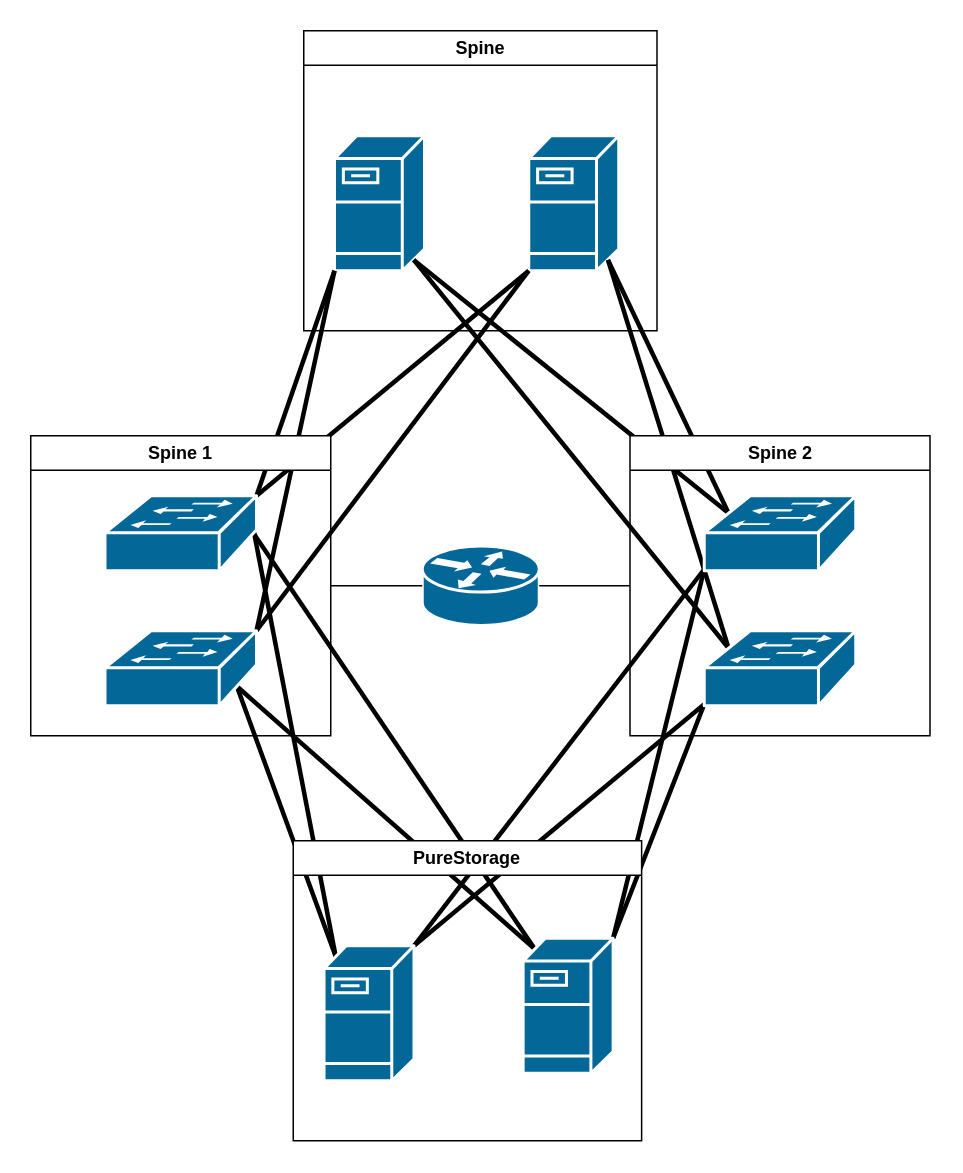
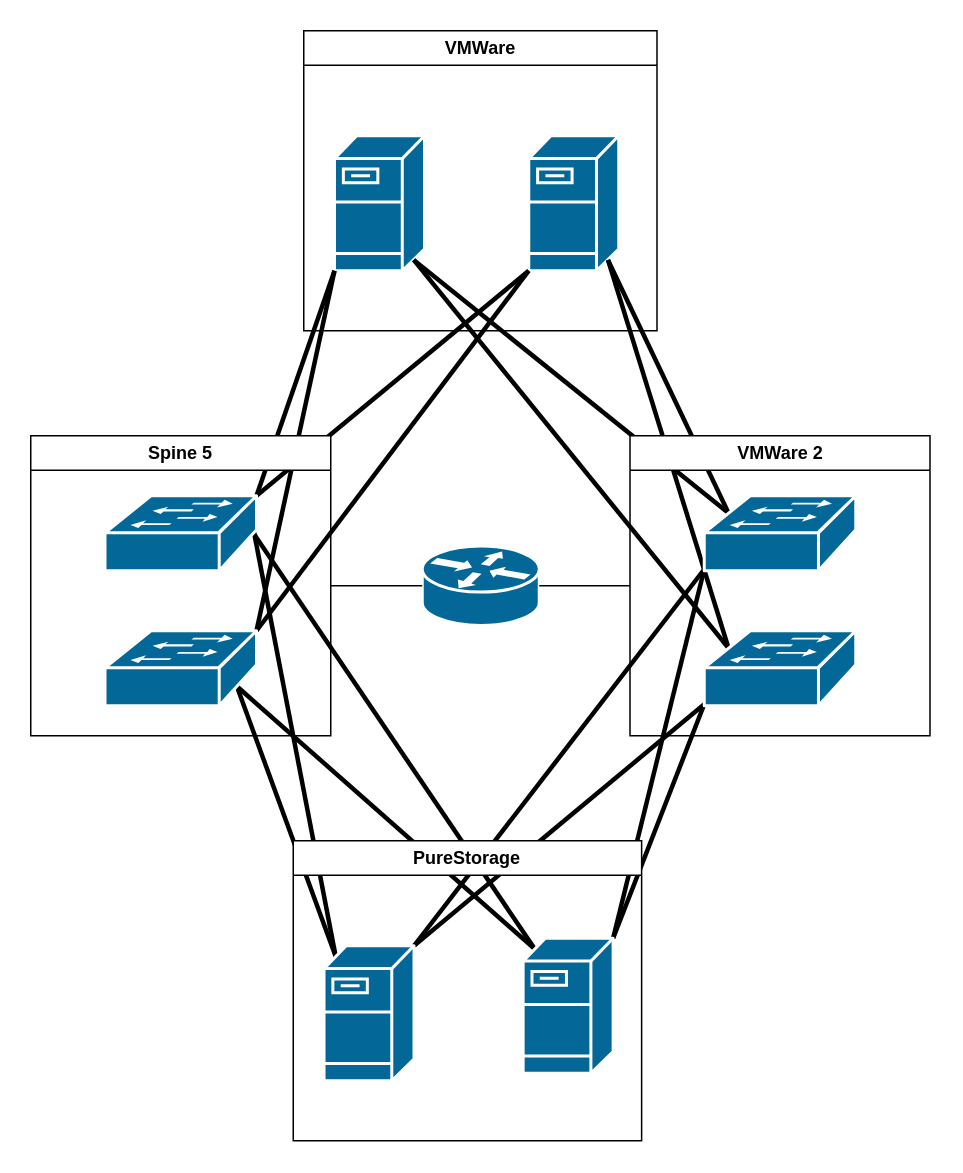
  <mxCell id="0" />
  <mxCell id="1" parent="0" />
  <mxCell id="2" value="" style="shape=mxgraph.cisco.routers.router;sketch=0;html=1;pointerEvents=1;dashed=0;fillColor=#036897;strokeColor=#ffffff;strokeWidth=2;verticalLabelPosition=bottom;verticalAlign=top;align=center;outlineConnect=0;" vertex="1" parent="1"><mxGeometry x="281" y="363.5" width="78" height="53" as="geometry" /></mxCell>
  <mxCell id="3" value="" style="endArrow=none;html=1;rounded=0;entryX=1;entryY=0.5;entryDx=0;entryDy=0;exitX=0;exitY=0.5;exitDx=0;exitDy=0;exitPerimeter=0;" edge="1" parent="1" source="2" target="34"><mxGeometry width="50" height="50" relative="1" as="geometry"><mxPoint x="325" y="528.5" as="sourcePoint" /><mxPoint x="325" y="360.5" as="targetPoint" /></mxGeometry></mxCell>
  <mxCell id="4" value="" style="endArrow=none;html=1;rounded=0;entryX=0;entryY=0.5;entryDx=0;entryDy=0;exitX=1;exitY=0.5;exitDx=0;exitDy=0;exitPerimeter=0;" edge="1" parent="1" source="2" target="30"><mxGeometry width="50" height="50" relative="1" as="geometry"><mxPoint x="325" y="528.5" as="sourcePoint" /><mxPoint x="325" y="360.5" as="targetPoint" /></mxGeometry></mxCell>
- <mxCell id="5" value="Spine" style="swimlane;whiteSpace=wrap;html=1;" vertex="1" parent="1"><mxGeometry x="202" y="20" width="235.5" height="200" as="geometry" /></mxCell>
+ <mxCell id="5" value="VMWare" style="swimlane;whiteSpace=wrap;html=1;" vertex="1" parent="1"><mxGeometry x="202" y="20" width="235.5" height="200" as="geometry" /></mxCell>
  <mxCell id="6" value="" style="shape=mxgraph.cisco.servers.fileserver;sketch=0;html=1;pointerEvents=1;dashed=0;fillColor=#036897;strokeColor=#ffffff;strokeWidth=2;verticalLabelPosition=bottom;verticalAlign=top;align=center;outlineConnect=0;" vertex="1" parent="5"><mxGeometry x="20.5" y="70" width="60" height="90" as="geometry" /></mxCell>
  <mxCell id="7" value="" style="shape=mxgraph.cisco.servers.fileserver;sketch=0;html=1;pointerEvents=1;dashed=0;fillColor=#036897;strokeColor=#ffffff;strokeWidth=2;verticalLabelPosition=bottom;verticalAlign=top;align=center;outlineConnect=0;" vertex="1" parent="5"><mxGeometry x="150" y="70" width="60" height="90" as="geometry" /></mxCell>
  <mxCell id="8" value="" style="endArrow=none;html=1;rounded=0;exitX=0.13;exitY=0.08;exitDx=0;exitDy=0;exitPerimeter=0;strokeWidth=3;strokeColor=light-dark(#000000,#FF99CC);" edge="1" parent="1" source="17"><mxGeometry width="50" height="50" relative="1" as="geometry"><mxPoint x="295" y="570" as="sourcePoint" /><mxPoint x="168" y="350" as="targetPoint" /></mxGeometry></mxCell>
  <mxCell id="9" value="" style="endArrow=none;html=1;rounded=0;entryX=0.87;entryY=0.74;entryDx=0;entryDy=0;entryPerimeter=0;exitX=0.13;exitY=0.08;exitDx=0;exitDy=0;exitPerimeter=0;strokeWidth=3;strokeColor=light-dark(#000000,#FF99CC);" edge="1" parent="1" source="17" target="33"><mxGeometry width="50" height="50" relative="1" as="geometry"><mxPoint x="325" y="628.5" as="sourcePoint" /><mxPoint x="325" y="460.5" as="targetPoint" /></mxGeometry></mxCell>
  <mxCell id="10" value="" style="endArrow=none;html=1;rounded=0;exitX=0.13;exitY=0.08;exitDx=0;exitDy=0;exitPerimeter=0;entryX=0.87;entryY=0.74;entryDx=0;entryDy=0;entryPerimeter=0;strokeWidth=3;strokeColor=light-dark(#000000,#FF99CC);" edge="1" parent="1" source="18" target="33"><mxGeometry width="50" height="50" relative="1" as="geometry"><mxPoint x="325" y="628.5" as="sourcePoint" /><mxPoint x="325" y="460.5" as="targetPoint" /></mxGeometry></mxCell>
  <mxCell id="11" value="" style="endArrow=none;html=1;rounded=0;entryX=0.98;entryY=0.5;entryDx=0;entryDy=0;entryPerimeter=0;exitX=0.13;exitY=0.08;exitDx=0;exitDy=0;exitPerimeter=0;strokeWidth=3;strokeColor=light-dark(#000000,#FF99CC);" edge="1" parent="1" source="18" target="32"><mxGeometry width="50" height="50" relative="1" as="geometry"><mxPoint x="325" y="628.5" as="sourcePoint" /><mxPoint x="325" y="460.5" as="targetPoint" /></mxGeometry></mxCell>
  <mxCell id="12" value="" style="endArrow=none;html=1;rounded=0;entryX=0;entryY=0.98;entryDx=0;entryDy=0;entryPerimeter=0;exitX=1;exitY=0;exitDx=0;exitDy=0;exitPerimeter=0;strokeColor=light-dark(#000000,#FF99CC);strokeWidth=3;" edge="1" parent="1" source="17" target="29"><mxGeometry width="50" height="50" relative="1" as="geometry"><mxPoint x="325" y="628.5" as="sourcePoint" /><mxPoint x="325" y="460.5" as="targetPoint" /></mxGeometry></mxCell>
  <mxCell id="13" value="" style="endArrow=none;html=1;rounded=0;entryX=0;entryY=0.98;entryDx=0;entryDy=0;entryPerimeter=0;exitX=1;exitY=0;exitDx=0;exitDy=0;exitPerimeter=0;strokeWidth=3;strokeColor=light-dark(#000000,#FF99CC);" edge="1" parent="1" source="17" target="28"><mxGeometry width="50" height="50" relative="1" as="geometry"><mxPoint x="325" y="628.5" as="sourcePoint" /><mxPoint x="325" y="460.5" as="targetPoint" /></mxGeometry></mxCell>
  <mxCell id="14" value="" style="endArrow=none;html=1;rounded=0;entryX=0;entryY=0.98;entryDx=0;entryDy=0;entryPerimeter=0;exitX=1;exitY=0;exitDx=0;exitDy=0;exitPerimeter=0;strokeColor=light-dark(#000000,#FF99CC);strokeWidth=3;" edge="1" parent="1" source="18" target="28"><mxGeometry width="50" height="50" relative="1" as="geometry"><mxPoint x="325" y="628.5" as="sourcePoint" /><mxPoint x="325" y="460.5" as="targetPoint" /></mxGeometry></mxCell>
  <mxCell id="15" value="" style="endArrow=none;html=1;rounded=0;entryX=0;entryY=0.98;entryDx=0;entryDy=0;entryPerimeter=0;exitX=1;exitY=0;exitDx=0;exitDy=0;exitPerimeter=0;strokeWidth=3;strokeColor=light-dark(#000000,#FF99CC);" edge="1" parent="1" source="18" target="29"><mxGeometry width="50" height="50" relative="1" as="geometry"><mxPoint x="325" y="628.5" as="sourcePoint" /><mxPoint x="325" y="460.5" as="targetPoint" /></mxGeometry></mxCell>
  <mxCell id="16" value="PureStorage" style="swimlane;whiteSpace=wrap;html=1;" vertex="1" parent="1"><mxGeometry x="195" y="560" width="232.25" height="200" as="geometry" /></mxCell>
  <mxCell id="17" value="" style="shape=mxgraph.cisco.servers.fileserver;sketch=0;html=1;pointerEvents=1;dashed=0;fillColor=#036897;strokeColor=#ffffff;strokeWidth=2;verticalLabelPosition=bottom;verticalAlign=top;align=center;outlineConnect=0;" vertex="1" parent="16"><mxGeometry x="20.5" y="70" width="60" height="90" as="geometry" /></mxCell>
  <mxCell id="18" value="" style="shape=mxgraph.cisco.servers.fileserver;sketch=0;html=1;pointerEvents=1;dashed=0;fillColor=#036897;strokeColor=#ffffff;strokeWidth=2;verticalLabelPosition=bottom;verticalAlign=top;align=center;outlineConnect=0;" vertex="1" parent="16"><mxGeometry x="153.25" y="65" width="60" height="90" as="geometry" /></mxCell>
  <mxCell id="19" value="" style="endArrow=none;html=1;rounded=0;entryX=0;entryY=1;entryDx=0;entryDy=0;entryPerimeter=0;exitX=1;exitY=0;exitDx=0;exitDy=0;exitPerimeter=0;strokeWidth=3;strokeColor=light-dark(#000000,#99FF99);" edge="1" parent="1" source="32" target="6"><mxGeometry width="50" height="50" relative="1" as="geometry"><mxPoint x="325" y="428.5" as="sourcePoint" /><mxPoint x="325" y="260.5" as="targetPoint" /></mxGeometry></mxCell>
  <mxCell id="20" value="" style="endArrow=none;html=1;rounded=0;entryX=0.88;entryY=0.92;entryDx=0;entryDy=0;entryPerimeter=0;exitX=0.16;exitY=0.23;exitDx=0;exitDy=0;exitPerimeter=0;strokeColor=light-dark(#000000,#99FF99);strokeWidth=3;" edge="1" parent="1" source="28" target="6"><mxGeometry width="50" height="50" relative="1" as="geometry"><mxPoint x="325" y="428.5" as="sourcePoint" /><mxPoint x="325" y="260.5" as="targetPoint" /></mxGeometry></mxCell>
  <mxCell id="21" value="" style="endArrow=none;html=1;rounded=0;entryX=0.88;entryY=0.92;entryDx=0;entryDy=0;entryPerimeter=0;exitX=0.16;exitY=0.23;exitDx=0;exitDy=0;exitPerimeter=0;strokeColor=light-dark(#000000,#99FF99);strokeWidth=3;" edge="1" parent="1" source="28" target="7"><mxGeometry width="50" height="50" relative="1" as="geometry"><mxPoint x="475" y="230" as="sourcePoint" /><mxPoint x="325" y="260.5" as="targetPoint" /></mxGeometry></mxCell>
  <mxCell id="22" value="" style="endArrow=none;html=1;rounded=0;entryX=0.88;entryY=0.92;entryDx=0;entryDy=0;entryPerimeter=0;exitX=0.16;exitY=0.23;exitDx=0;exitDy=0;exitPerimeter=0;strokeColor=light-dark(#000000,#99FF99);strokeWidth=3;" edge="1" parent="1" source="29" target="6"><mxGeometry width="50" height="50" relative="1" as="geometry"><mxPoint x="325" y="428.5" as="sourcePoint" /><mxPoint x="325" y="260.5" as="targetPoint" /></mxGeometry></mxCell>
  <mxCell id="23" value="" style="endArrow=none;html=1;rounded=0;entryX=0.88;entryY=0.92;entryDx=0;entryDy=0;entryPerimeter=0;exitX=0.16;exitY=0.23;exitDx=0;exitDy=0;exitPerimeter=0;strokeColor=light-dark(#000000,#99FF99);strokeWidth=3;" edge="1" parent="1" source="29" target="7"><mxGeometry width="50" height="50" relative="1" as="geometry"><mxPoint x="325" y="428.5" as="sourcePoint" /><mxPoint x="325" y="260.5" as="targetPoint" /></mxGeometry></mxCell>
  <mxCell id="24" value="" style="endArrow=none;html=1;rounded=0;entryX=0;entryY=1;entryDx=0;entryDy=0;entryPerimeter=0;exitX=1;exitY=0;exitDx=0;exitDy=0;exitPerimeter=0;strokeWidth=3;strokeColor=light-dark(#000000,#99FF99);" edge="1" parent="1" source="33" target="6"><mxGeometry width="50" height="50" relative="1" as="geometry"><mxPoint x="295" y="370" as="sourcePoint" /><mxPoint x="345" y="320" as="targetPoint" /></mxGeometry></mxCell>
  <mxCell id="25" value="" style="endArrow=none;html=1;rounded=0;entryX=0;entryY=1;entryDx=0;entryDy=0;entryPerimeter=0;exitX=1;exitY=0;exitDx=0;exitDy=0;exitPerimeter=0;strokeWidth=3;strokeColor=light-dark(#000000,#99FF99);" edge="1" parent="1" source="32" target="7"><mxGeometry width="50" height="50" relative="1" as="geometry"><mxPoint x="295" y="370" as="sourcePoint" /><mxPoint x="345" y="320" as="targetPoint" /></mxGeometry></mxCell>
  <mxCell id="26" value="" style="endArrow=none;html=1;rounded=0;entryX=0;entryY=1;entryDx=0;entryDy=0;entryPerimeter=0;exitX=1;exitY=0;exitDx=0;exitDy=0;exitPerimeter=0;strokeColor=light-dark(#000000,#99FF99);strokeWidth=3;" edge="1" parent="1" source="33" target="7"><mxGeometry width="50" height="50" relative="1" as="geometry"><mxPoint x="295" y="370" as="sourcePoint" /><mxPoint x="345" y="320" as="targetPoint" /></mxGeometry></mxCell>
  <mxCell id="27" value="" style="group" vertex="1" connectable="0" parent="1"><mxGeometry x="419.5" y="290" width="200" height="200" as="geometry" /></mxCell>
  <mxCell id="28" value="" style="shape=mxgraph.cisco.switches.workgroup_switch;sketch=0;html=1;pointerEvents=1;dashed=0;fillColor=#036897;strokeColor=#ffffff;strokeWidth=2;verticalLabelPosition=bottom;verticalAlign=top;align=center;outlineConnect=0;" vertex="1" parent="27"><mxGeometry x="49.5" y="40" width="101" height="50" as="geometry" /></mxCell>
  <mxCell id="29" value="" style="shape=mxgraph.cisco.switches.workgroup_switch;sketch=0;html=1;pointerEvents=1;dashed=0;fillColor=#036897;strokeColor=#ffffff;strokeWidth=2;verticalLabelPosition=bottom;verticalAlign=top;align=center;outlineConnect=0;" vertex="1" parent="27"><mxGeometry x="49.5" y="130" width="101" height="50" as="geometry" /></mxCell>
- <mxCell id="30" value="Spine 2" style="swimlane;whiteSpace=wrap;html=1;" vertex="1" parent="27"><mxGeometry width="200" height="200" as="geometry" /></mxCell>
+ <mxCell id="30" value="VMWare 2" style="swimlane;whiteSpace=wrap;html=1;" vertex="1" parent="27"><mxGeometry width="200" height="200" as="geometry" /></mxCell>
  <mxCell id="31" value="" style="group" vertex="1" connectable="0" parent="1"><mxGeometry x="20" y="290" width="200" height="200" as="geometry" /></mxCell>
  <mxCell id="32" value="" style="shape=mxgraph.cisco.switches.workgroup_switch;sketch=0;html=1;pointerEvents=1;dashed=0;fillColor=#036897;strokeColor=#ffffff;strokeWidth=2;verticalLabelPosition=bottom;verticalAlign=top;align=center;outlineConnect=0;" vertex="1" parent="31"><mxGeometry x="49.5" y="40" width="101" height="50" as="geometry" /></mxCell>
  <mxCell id="33" value="" style="shape=mxgraph.cisco.switches.workgroup_switch;sketch=0;html=1;pointerEvents=1;dashed=0;fillColor=#036897;strokeColor=#ffffff;strokeWidth=2;verticalLabelPosition=bottom;verticalAlign=top;align=center;outlineConnect=0;" vertex="1" parent="31"><mxGeometry x="49.5" y="130" width="101" height="50" as="geometry" /></mxCell>
- <mxCell id="34" value="Spine 1" style="swimlane;whiteSpace=wrap;html=1;" vertex="1" parent="31"><mxGeometry width="200" height="200" as="geometry" /></mxCell>
+ <mxCell id="34" value="Spine 5" style="swimlane;whiteSpace=wrap;html=1;" vertex="1" parent="31"><mxGeometry width="200" height="200" as="geometry" /></mxCell>
